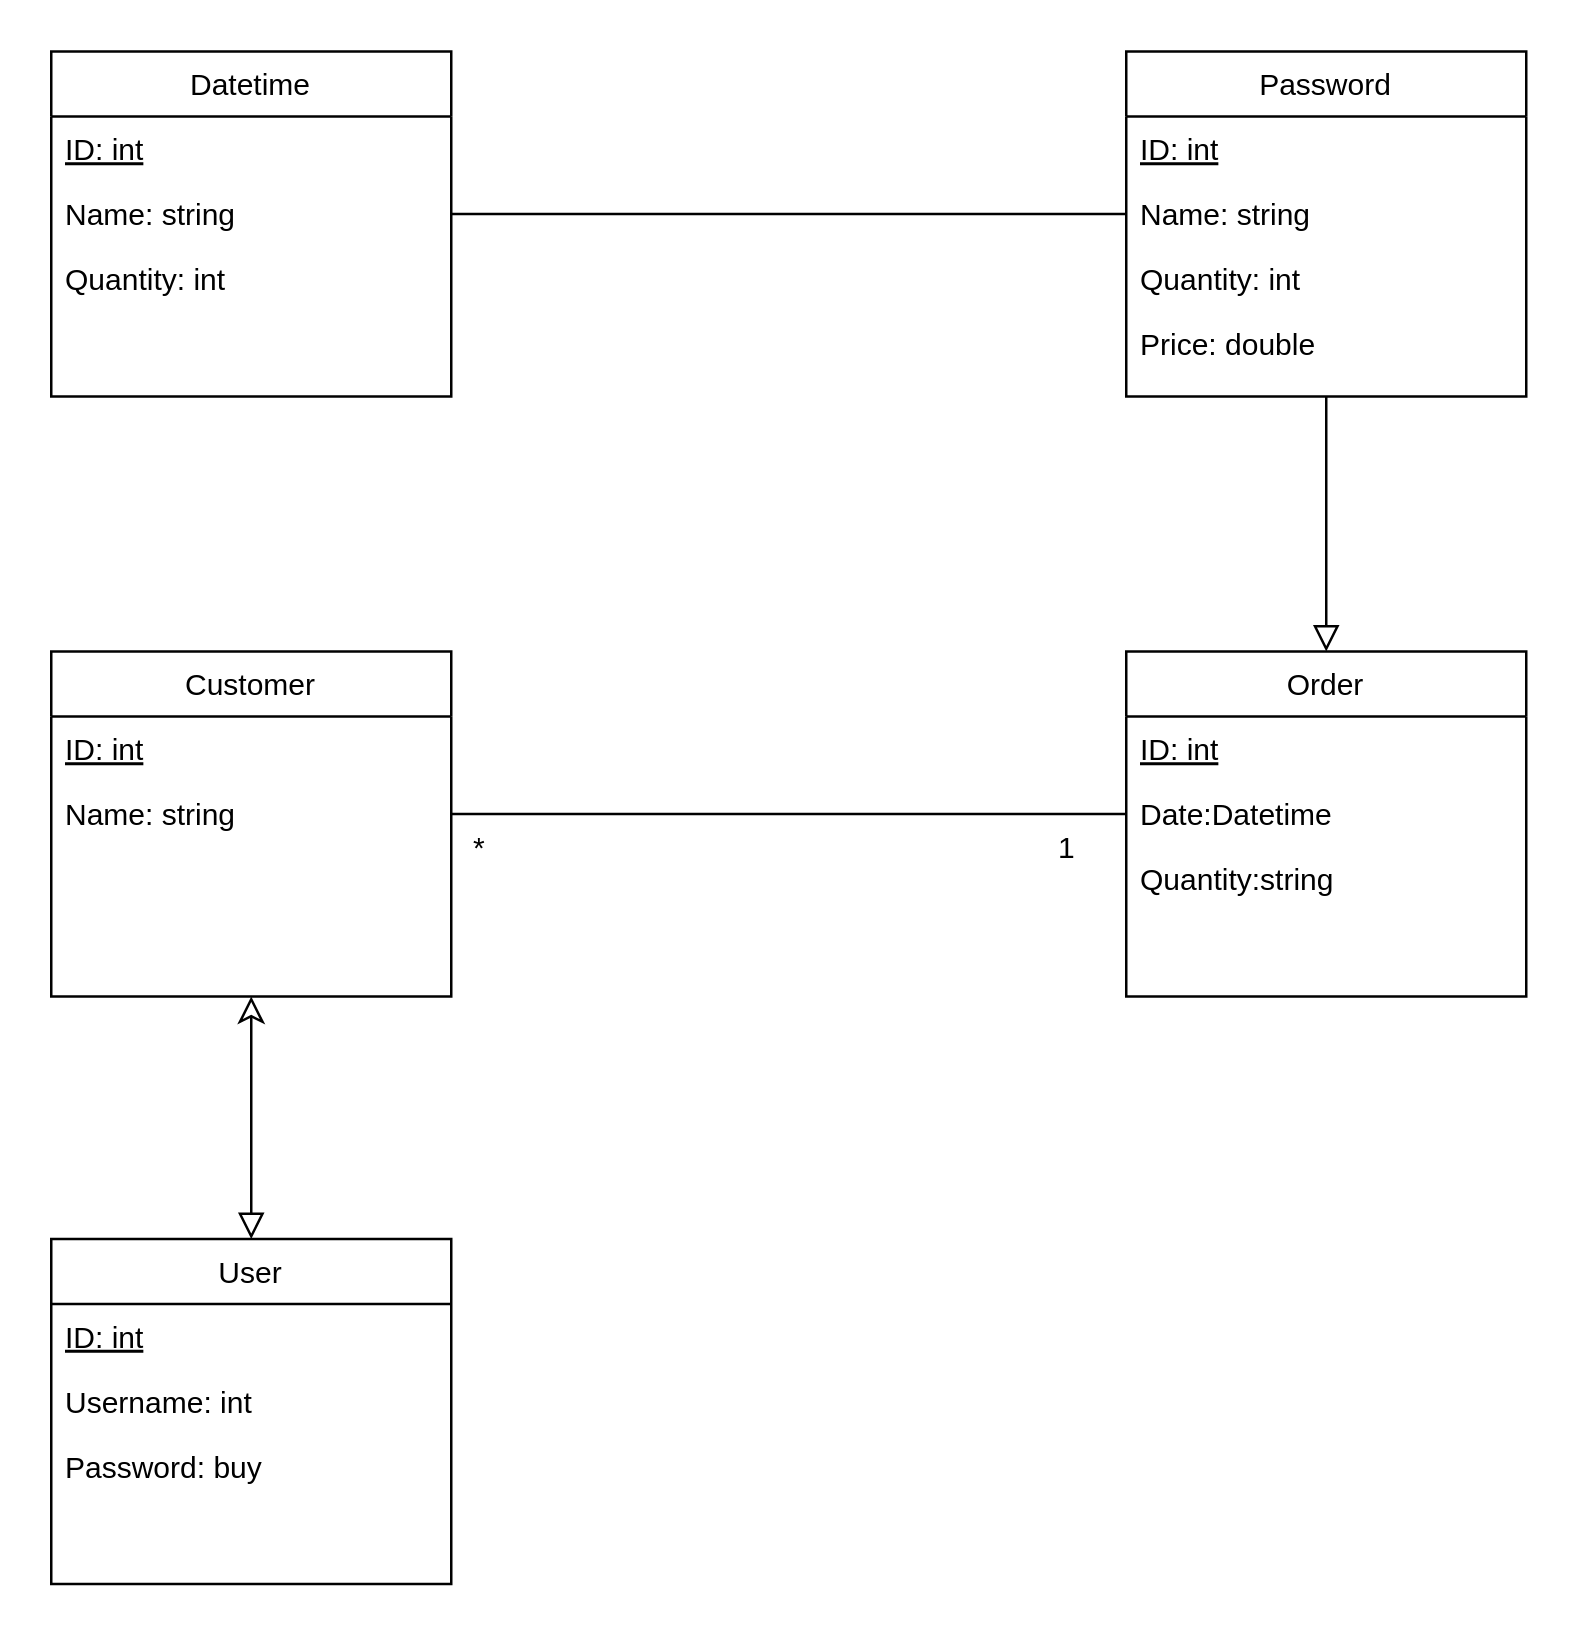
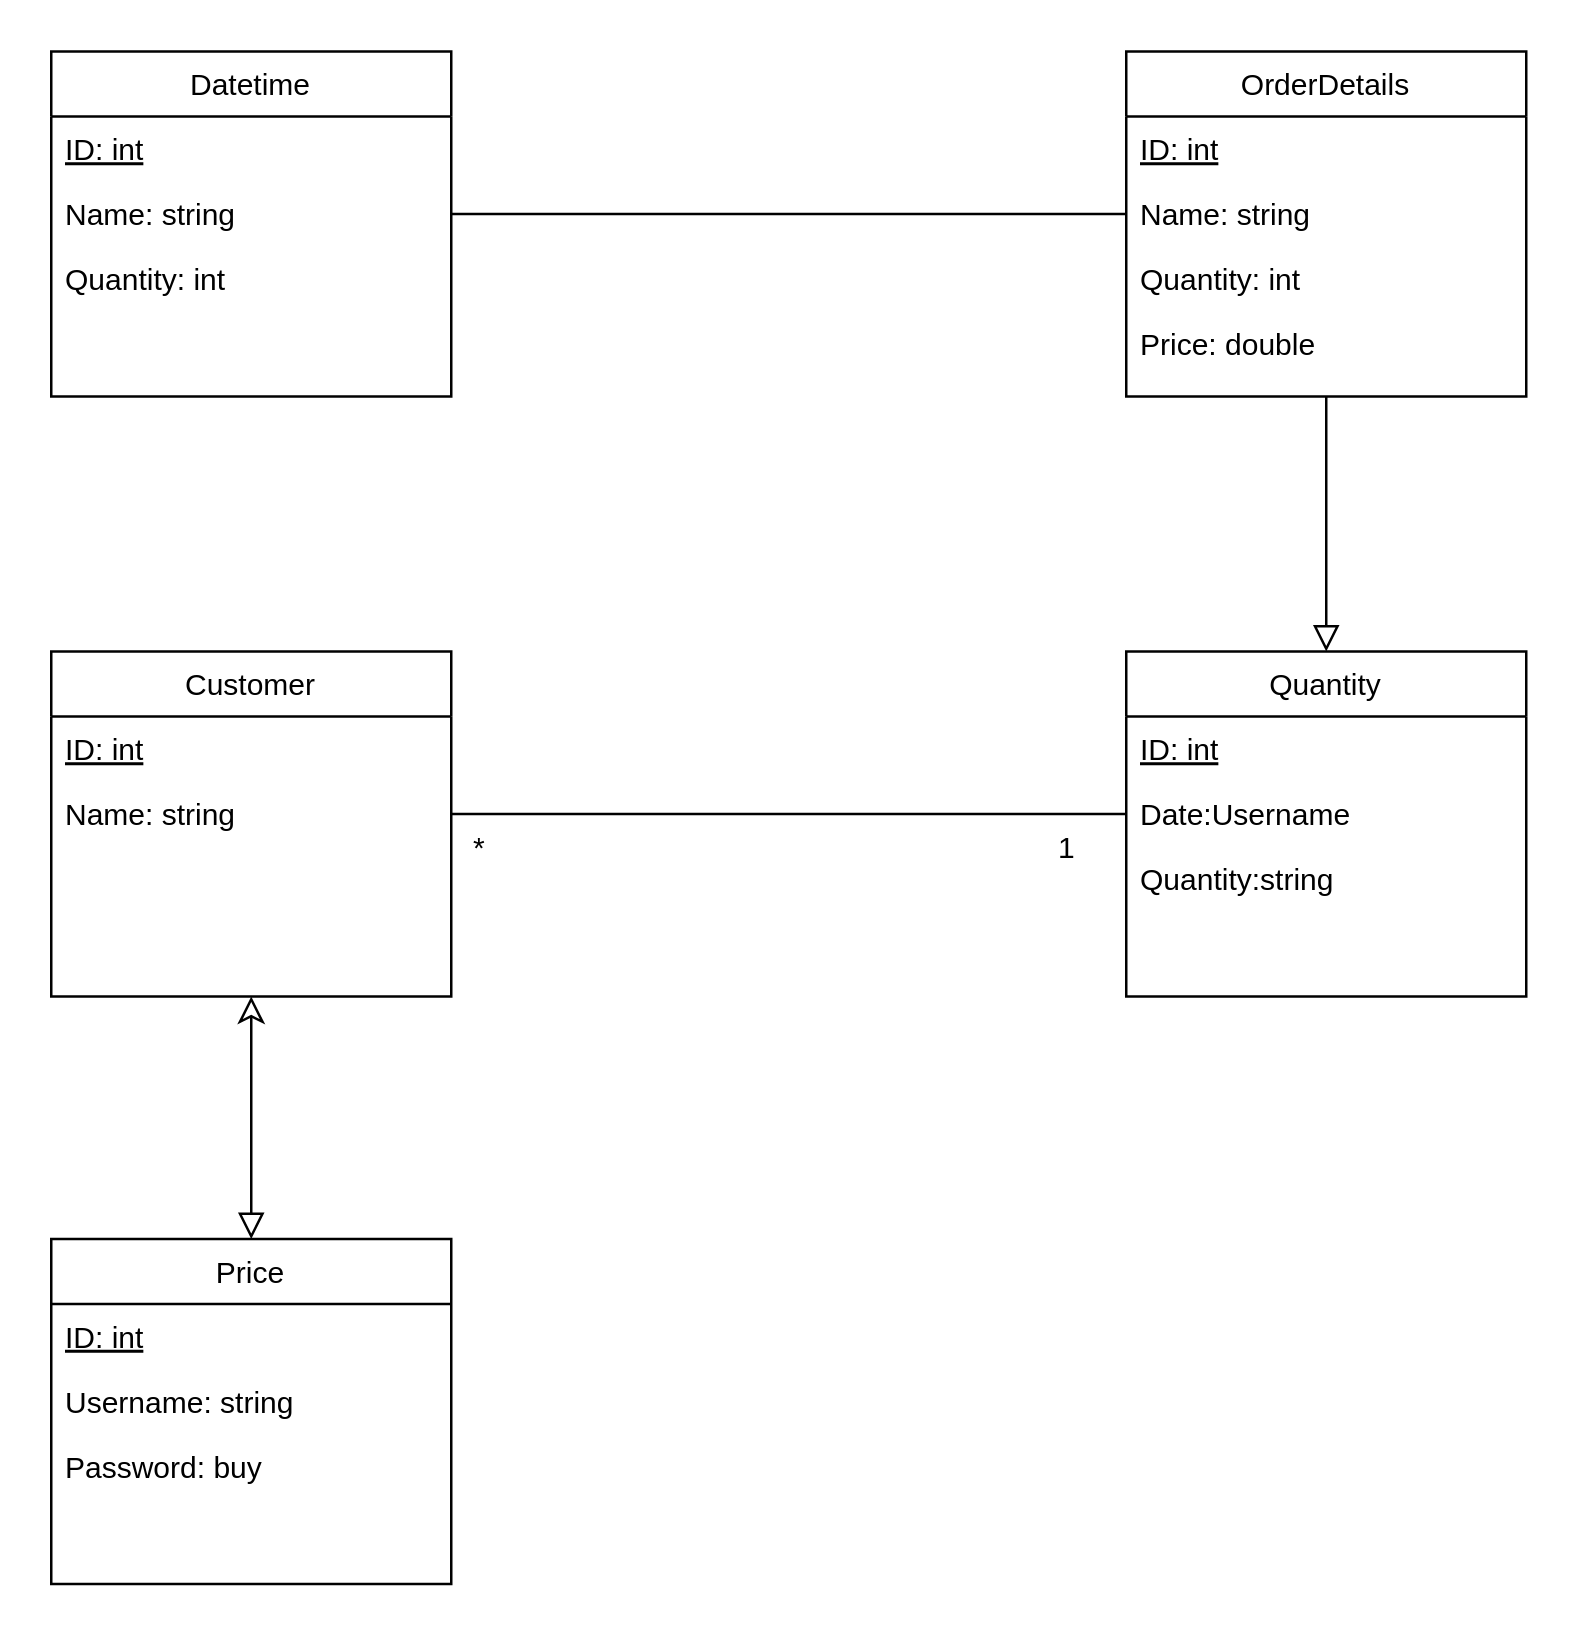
  <mxCell id="0" />
  <mxCell id="1" parent="0" />
  <mxCell id="2" value="Datetime" style="swimlane;fontStyle=0;align=center;verticalAlign=top;childLayout=stackLayout;horizontal=1;startSize=26;horizontalStack=0;resizeParent=1;resizeLast=0;collapsible=1;marginBottom=0;rounded=0;shadow=0;strokeWidth=1;" parent="1" vertex="1"><mxGeometry x="20" y="20" width="160" height="138" as="geometry"><mxRectangle x="130" y="380" width="160" height="26" as="alternateBounds" /></mxGeometry></mxCell>
  <mxCell id="3" value="ID: int" style="text;align=left;verticalAlign=top;spacingLeft=4;spacingRight=4;overflow=hidden;rotatable=0;points=[[0,0.5],[1,0.5]];portConstraint=eastwest;fontStyle=4" parent="2" vertex="1"><mxGeometry y="26" width="160" height="26" as="geometry" /></mxCell>
  <mxCell id="4" value="Name: string" style="text;align=left;verticalAlign=top;spacingLeft=4;spacingRight=4;overflow=hidden;rotatable=0;points=[[0,0.5],[1,0.5]];portConstraint=eastwest;" parent="2" vertex="1"><mxGeometry y="52" width="160" height="26" as="geometry" /></mxCell>
  <mxCell id="5" value="Quantity: int" style="text;align=left;verticalAlign=top;spacingLeft=4;spacingRight=4;overflow=hidden;rotatable=0;points=[[0,0.5],[1,0.5]];portConstraint=eastwest;fontStyle=0" vertex="1" parent="2"><mxGeometry y="78" width="160" height="26" as="geometry" /></mxCell>
  <mxCell id="6" value="Customer" style="swimlane;fontStyle=0;align=center;verticalAlign=top;childLayout=stackLayout;horizontal=1;startSize=26;horizontalStack=0;resizeParent=1;resizeLast=0;collapsible=1;marginBottom=0;rounded=0;shadow=0;strokeWidth=1;" vertex="1" parent="1"><mxGeometry x="20" y="260" width="160" height="138" as="geometry"><mxRectangle x="130" y="380" width="160" height="26" as="alternateBounds" /></mxGeometry></mxCell>
  <mxCell id="7" value="ID: int" style="text;align=left;verticalAlign=top;spacingLeft=4;spacingRight=4;overflow=hidden;rotatable=0;points=[[0,0.5],[1,0.5]];portConstraint=eastwest;fontStyle=4" vertex="1" parent="6"><mxGeometry y="26" width="160" height="26" as="geometry" /></mxCell>
  <mxCell id="8" value="Name: string" style="text;align=left;verticalAlign=top;spacingLeft=4;spacingRight=4;overflow=hidden;rotatable=0;points=[[0,0.5],[1,0.5]];portConstraint=eastwest;" vertex="1" parent="6"><mxGeometry y="52" width="160" height="26" as="geometry" /></mxCell>
- <mxCell id="9" value="Order" style="swimlane;fontStyle=0;align=center;verticalAlign=top;childLayout=stackLayout;horizontal=1;startSize=26;horizontalStack=0;resizeParent=1;resizeLast=0;collapsible=1;marginBottom=0;rounded=0;shadow=0;strokeWidth=1;" vertex="1" parent="1"><mxGeometry x="450" y="260" width="160" height="138" as="geometry"><mxRectangle x="130" y="380" width="160" height="26" as="alternateBounds" /></mxGeometry></mxCell>
+ <mxCell id="9" value="Quantity" style="swimlane;fontStyle=0;align=center;verticalAlign=top;childLayout=stackLayout;horizontal=1;startSize=26;horizontalStack=0;resizeParent=1;resizeLast=0;collapsible=1;marginBottom=0;rounded=0;shadow=0;strokeWidth=1;" vertex="1" parent="1"><mxGeometry x="450" y="260" width="160" height="138" as="geometry"><mxRectangle x="130" y="380" width="160" height="26" as="alternateBounds" /></mxGeometry></mxCell>
  <mxCell id="10" value="ID: int" style="text;align=left;verticalAlign=top;spacingLeft=4;spacingRight=4;overflow=hidden;rotatable=0;points=[[0,0.5],[1,0.5]];portConstraint=eastwest;fontStyle=4" vertex="1" parent="9"><mxGeometry y="26" width="160" height="26" as="geometry" /></mxCell>
- <mxCell id="11" value="Date:Datetime" style="text;align=left;verticalAlign=top;spacingLeft=4;spacingRight=4;overflow=hidden;rotatable=0;points=[[0,0.5],[1,0.5]];portConstraint=eastwest;" vertex="1" parent="9"><mxGeometry y="52" width="160" height="26" as="geometry" /></mxCell>
+ <mxCell id="11" value="Date:Username" style="text;align=left;verticalAlign=top;spacingLeft=4;spacingRight=4;overflow=hidden;rotatable=0;points=[[0,0.5],[1,0.5]];portConstraint=eastwest;" vertex="1" parent="9"><mxGeometry y="52" width="160" height="26" as="geometry" /></mxCell>
  <mxCell id="12" value="Quantity:string" style="text;align=left;verticalAlign=top;spacingLeft=4;spacingRight=4;overflow=hidden;rotatable=0;points=[[0,0.5],[1,0.5]];portConstraint=eastwest;" vertex="1" parent="9"><mxGeometry y="78" width="160" height="26" as="geometry" /></mxCell>
  <mxCell id="13" style="edgeStyle=none;curved=1;rounded=0;orthogonalLoop=1;jettySize=auto;html=1;exitX=1;exitY=0.5;exitDx=0;exitDy=0;entryX=0;entryY=0.5;entryDx=0;entryDy=0;fontSize=12;startSize=8;endSize=8;endArrow=none;endFill=0;" edge="1" parent="1" source="8" target="11"><mxGeometry relative="1" as="geometry" /></mxCell>
  <mxCell id="14" value="1" style="edgeLabel;html=1;align=center;verticalAlign=middle;resizable=0;points=[];fontSize=12;" vertex="1" connectable="0" parent="13"><mxGeometry x="0.815" y="-1" relative="1" as="geometry"><mxPoint y="12" as="offset" /></mxGeometry></mxCell>
  <mxCell id="15" value="*" style="edgeLabel;html=1;align=center;verticalAlign=middle;resizable=0;points=[];fontSize=12;" vertex="1" connectable="0" parent="13"><mxGeometry x="-0.938" y="2" relative="1" as="geometry"><mxPoint x="2" y="15" as="offset" /></mxGeometry></mxCell>
  <mxCell id="16" style="edgeStyle=none;curved=1;rounded=0;orthogonalLoop=1;jettySize=auto;html=1;exitX=0.5;exitY=1;exitDx=0;exitDy=0;entryX=0.5;entryY=0;entryDx=0;entryDy=0;fontSize=12;startSize=8;endSize=8;endArrow=block;endFill=0;" edge="1" parent="1" source="17" target="9"><mxGeometry relative="1" as="geometry" /></mxCell>
- <mxCell id="17" value="Password" style="swimlane;fontStyle=0;align=center;verticalAlign=top;childLayout=stackLayout;horizontal=1;startSize=26;horizontalStack=0;resizeParent=1;resizeLast=0;collapsible=1;marginBottom=0;rounded=0;shadow=0;strokeWidth=1;" vertex="1" parent="1"><mxGeometry x="450" y="20" width="160" height="138" as="geometry"><mxRectangle x="130" y="380" width="160" height="26" as="alternateBounds" /></mxGeometry></mxCell>
+ <mxCell id="17" value="OrderDetails" style="swimlane;fontStyle=0;align=center;verticalAlign=top;childLayout=stackLayout;horizontal=1;startSize=26;horizontalStack=0;resizeParent=1;resizeLast=0;collapsible=1;marginBottom=0;rounded=0;shadow=0;strokeWidth=1;" vertex="1" parent="1"><mxGeometry x="450" y="20" width="160" height="138" as="geometry"><mxRectangle x="130" y="380" width="160" height="26" as="alternateBounds" /></mxGeometry></mxCell>
  <mxCell id="18" value="ID: int" style="text;align=left;verticalAlign=top;spacingLeft=4;spacingRight=4;overflow=hidden;rotatable=0;points=[[0,0.5],[1,0.5]];portConstraint=eastwest;fontStyle=4" vertex="1" parent="17"><mxGeometry y="26" width="160" height="26" as="geometry" /></mxCell>
  <mxCell id="19" value="Name: string" style="text;align=left;verticalAlign=top;spacingLeft=4;spacingRight=4;overflow=hidden;rotatable=0;points=[[0,0.5],[1,0.5]];portConstraint=eastwest;" vertex="1" parent="17"><mxGeometry y="52" width="160" height="26" as="geometry" /></mxCell>
  <mxCell id="20" value="Quantity: int" style="text;align=left;verticalAlign=top;spacingLeft=4;spacingRight=4;overflow=hidden;rotatable=0;points=[[0,0.5],[1,0.5]];portConstraint=eastwest;fontStyle=0" vertex="1" parent="17"><mxGeometry y="78" width="160" height="26" as="geometry" /></mxCell>
  <mxCell id="21" value="Price: double" style="text;align=left;verticalAlign=top;spacingLeft=4;spacingRight=4;overflow=hidden;rotatable=0;points=[[0,0.5],[1,0.5]];portConstraint=eastwest;fontStyle=0" vertex="1" parent="17"><mxGeometry y="104" width="160" height="26" as="geometry" /></mxCell>
  <mxCell id="22" style="edgeStyle=none;curved=1;rounded=0;orthogonalLoop=1;jettySize=auto;html=1;exitX=1;exitY=0.5;exitDx=0;exitDy=0;entryX=0;entryY=0.5;entryDx=0;entryDy=0;fontSize=12;startSize=8;endSize=8;endArrow=none;endFill=0;" edge="1" parent="1" source="4" target="19"><mxGeometry relative="1" as="geometry" /></mxCell>
  <mxCell id="23" style="edgeStyle=none;curved=1;rounded=0;orthogonalLoop=1;jettySize=auto;html=1;exitX=0.5;exitY=0;exitDx=0;exitDy=0;entryX=0.5;entryY=1;entryDx=0;entryDy=0;fontSize=12;startSize=8;endSize=8;endArrow=classic;endFill=0;startArrow=block;startFill=0;" edge="1" parent="1" source="24" target="6"><mxGeometry relative="1" as="geometry" /></mxCell>
- <mxCell id="24" value="User" style="swimlane;fontStyle=0;align=center;verticalAlign=top;childLayout=stackLayout;horizontal=1;startSize=26;horizontalStack=0;resizeParent=1;resizeLast=0;collapsible=1;marginBottom=0;rounded=0;shadow=0;strokeWidth=1;" vertex="1" parent="1"><mxGeometry x="20" y="495" width="160" height="138" as="geometry"><mxRectangle x="130" y="380" width="160" height="26" as="alternateBounds" /></mxGeometry></mxCell>
+ <mxCell id="24" value="Price" style="swimlane;fontStyle=0;align=center;verticalAlign=top;childLayout=stackLayout;horizontal=1;startSize=26;horizontalStack=0;resizeParent=1;resizeLast=0;collapsible=1;marginBottom=0;rounded=0;shadow=0;strokeWidth=1;" vertex="1" parent="1"><mxGeometry x="20" y="495" width="160" height="138" as="geometry"><mxRectangle x="130" y="380" width="160" height="26" as="alternateBounds" /></mxGeometry></mxCell>
  <mxCell id="25" value="ID: int" style="text;align=left;verticalAlign=top;spacingLeft=4;spacingRight=4;overflow=hidden;rotatable=0;points=[[0,0.5],[1,0.5]];portConstraint=eastwest;fontStyle=4" vertex="1" parent="24"><mxGeometry y="26" width="160" height="26" as="geometry" /></mxCell>
- <mxCell id="26" value="Username: int" style="text;align=left;verticalAlign=top;spacingLeft=4;spacingRight=4;overflow=hidden;rotatable=0;points=[[0,0.5],[1,0.5]];portConstraint=eastwest;" vertex="1" parent="24"><mxGeometry y="52" width="160" height="26" as="geometry" /></mxCell>
+ <mxCell id="26" value="Username: string" style="text;align=left;verticalAlign=top;spacingLeft=4;spacingRight=4;overflow=hidden;rotatable=0;points=[[0,0.5],[1,0.5]];portConstraint=eastwest;" vertex="1" parent="24"><mxGeometry y="52" width="160" height="26" as="geometry" /></mxCell>
  <mxCell id="27" value="Password: buy" style="text;align=left;verticalAlign=top;spacingLeft=4;spacingRight=4;overflow=hidden;rotatable=0;points=[[0,0.5],[1,0.5]];portConstraint=eastwest;" vertex="1" parent="24"><mxGeometry y="78" width="160" height="26" as="geometry" /></mxCell>
